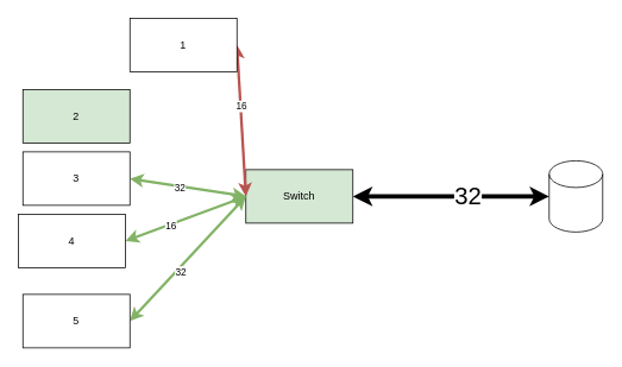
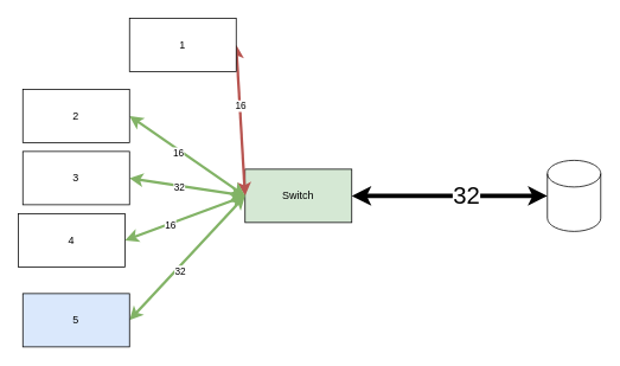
  <mxCell id="0" />
  <mxCell id="1" parent="0" />
  <mxCell id="2" value="Switch" style="rounded=0;whiteSpace=wrap;html=1;fillColor=#d5e8d4;" vertex="1" parent="1"><mxGeometry x="275" y="190" width="120" height="60" as="geometry" /></mxCell>
  <mxCell id="3" style="edgeStyle=none;rounded=0;orthogonalLoop=1;jettySize=auto;html=1;exitX=1;exitY=0.5;exitDx=0;exitDy=0;startArrow=classic;startFill=1;fillColor=#d5e8d4;strokeColor=#82b366;strokeWidth=3;" edge="1" parent="1" source="5"><mxGeometry relative="1" as="geometry"><mxPoint x="275" y="220" as="targetPoint" /></mxGeometry></mxCell>
  <mxCell id="4" value="32" style="edgeLabel;html=1;align=center;verticalAlign=middle;resizable=0;points=[];" vertex="1" connectable="0" parent="3"><mxGeometry x="-0.179" y="-4" relative="1" as="geometry"><mxPoint y="-1" as="offset" /></mxGeometry></mxCell>
- <mxCell id="5" value="5" style="rounded=0;whiteSpace=wrap;html=1;" vertex="1" parent="1"><mxGeometry x="25" y="330" width="120" height="60" as="geometry" /></mxCell>
+ <mxCell id="5" value="5" style="rounded=0;whiteSpace=wrap;html=1;fillColor=#dae8fc;" vertex="1" parent="1"><mxGeometry x="25" y="330" width="120" height="60" as="geometry" /></mxCell>
  <mxCell id="6" style="edgeStyle=none;rounded=0;orthogonalLoop=1;jettySize=auto;html=1;exitX=1;exitY=0.5;exitDx=0;exitDy=0;startArrow=classic;startFill=1;fillColor=#f8cecc;strokeColor=#b85450;strokeWidth=3;" edge="1" parent="1" source="8"><mxGeometry relative="1" as="geometry"><mxPoint x="275" y="220" as="targetPoint" /></mxGeometry></mxCell>
  <mxCell id="7" value="16" style="edgeLabel;html=1;align=center;verticalAlign=middle;resizable=0;points=[];" vertex="1" connectable="0" parent="6"><mxGeometry x="-0.193" y="-1" relative="1" as="geometry"><mxPoint x="1" as="offset" /></mxGeometry></mxCell>
  <mxCell id="8" value="1" style="rounded=0;whiteSpace=wrap;html=1;" vertex="1" parent="1"><mxGeometry x="145" y="20" width="120" height="60" as="geometry" /></mxCell>
  <mxCell id="9" value="" style="shape=cylinder3;whiteSpace=wrap;html=1;boundedLbl=1;backgroundOutline=1;size=15;" vertex="1" parent="1"><mxGeometry x="615" y="180" width="60" height="80" as="geometry" /></mxCell>
- <mxCell id="12" value="2" style="rounded=0;whiteSpace=wrap;html=1;fillColor=#d5e8d4;" vertex="1" parent="1"><mxGeometry x="25" y="100" width="120" height="60" as="geometry" /></mxCell>
+ <mxCell id="10" style="rounded=0;orthogonalLoop=1;jettySize=auto;html=1;exitX=1;exitY=0.5;exitDx=0;exitDy=0;entryX=0;entryY=0.5;entryDx=0;entryDy=0;startArrow=classic;startFill=1;fillColor=#d5e8d4;strokeColor=#82b366;strokeWidth=3;" edge="1" parent="1" source="12" target="2"><mxGeometry relative="1" as="geometry" /></mxCell>
+ <mxCell id="11" value="16" style="edgeLabel;html=1;align=center;verticalAlign=middle;resizable=0;points=[];" vertex="1" connectable="0" parent="10"><mxGeometry x="-0.143" y="-3" relative="1" as="geometry"><mxPoint as="offset" /></mxGeometry></mxCell>
+ <mxCell id="12" value="2" style="rounded=0;whiteSpace=wrap;html=1;" vertex="1" parent="1"><mxGeometry x="25" y="100" width="120" height="60" as="geometry" /></mxCell>
  <mxCell id="13" style="edgeStyle=none;rounded=0;orthogonalLoop=1;jettySize=auto;html=1;exitX=1;exitY=0.5;exitDx=0;exitDy=0;startArrow=classic;startFill=1;fillColor=#d5e8d4;strokeColor=#82b366;strokeWidth=3;" edge="1" parent="1" source="15"><mxGeometry relative="1" as="geometry"><mxPoint x="275" y="220" as="targetPoint" /></mxGeometry></mxCell>
  <mxCell id="14" value="32" style="edgeLabel;html=1;align=center;verticalAlign=middle;resizable=0;points=[];" vertex="1" connectable="0" parent="13"><mxGeometry x="-0.15" y="-2" relative="1" as="geometry"><mxPoint as="offset" /></mxGeometry></mxCell>
  <mxCell id="15" value="3" style="rounded=0;whiteSpace=wrap;html=1;" vertex="1" parent="1"><mxGeometry x="25" y="170" width="120" height="60" as="geometry" /></mxCell>
  <mxCell id="16" style="edgeStyle=none;rounded=0;orthogonalLoop=1;jettySize=auto;html=1;exitX=1;exitY=0.5;exitDx=0;exitDy=0;startArrow=classic;startFill=1;fillColor=#d5e8d4;strokeColor=#82b366;strokeWidth=3;" edge="1" parent="1" source="18"><mxGeometry relative="1" as="geometry"><mxPoint x="275" y="220" as="targetPoint" /></mxGeometry></mxCell>
  <mxCell id="17" value="16" style="edgeLabel;html=1;align=center;verticalAlign=middle;resizable=0;points=[];" vertex="1" connectable="0" parent="16"><mxGeometry x="-0.25" y="-1" relative="1" as="geometry"><mxPoint as="offset" /></mxGeometry></mxCell>
  <mxCell id="18" value="4" style="rounded=0;whiteSpace=wrap;html=1;" vertex="1" parent="1"><mxGeometry x="20" y="240" width="120" height="60" as="geometry" /></mxCell>
  <mxCell id="19" value="" style="endArrow=classic;startArrow=classic;html=1;strokeWidth=5;fontSize=27;entryX=0;entryY=0.5;entryDx=0;entryDy=0;entryPerimeter=0;spacing=19;" edge="1" parent="1" source="2" target="9"><mxGeometry width="50" height="50" relative="1" as="geometry"><mxPoint x="345" y="310" as="sourcePoint" /><mxPoint x="395" y="260" as="targetPoint" /></mxGeometry></mxCell>
  <mxCell id="20" value="32" style="edgeLabel;html=1;align=center;verticalAlign=middle;resizable=0;points=[];fontSize=27;" vertex="1" connectable="0" parent="19"><mxGeometry x="0.164" y="1" relative="1" as="geometry"><mxPoint as="offset" /></mxGeometry></mxCell>
